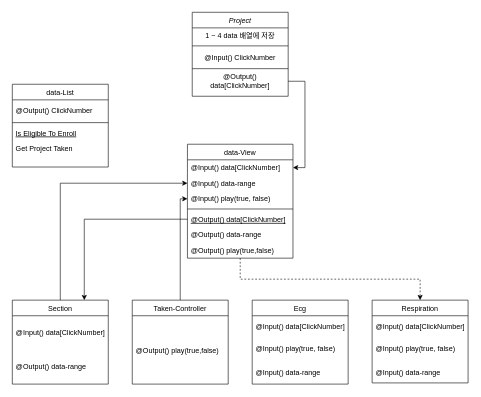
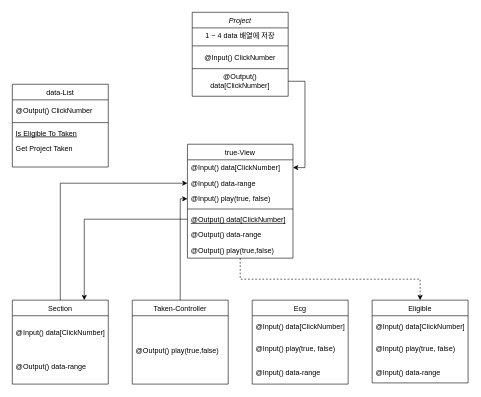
  <mxCell id="0" />
  <mxCell id="1" parent="0" />
  <mxCell id="2" value="Project" style="swimlane;fontStyle=2;align=center;verticalAlign=middle;childLayout=stackLayout;horizontal=1;startSize=26;horizontalStack=0;resizeParent=1;resizeLast=0;collapsible=1;marginBottom=0;rounded=0;shadow=0;strokeWidth=1;" parent="1" vertex="1"><mxGeometry x="320" y="20" width="160" height="140" as="geometry"><mxRectangle x="230" y="140" width="160" height="26" as="alternateBounds" /></mxGeometry></mxCell>
  <mxCell id="3" value="1 ~ 4 data 배열에 저장" style="text;align=center;verticalAlign=middle;spacingLeft=4;spacingRight=4;overflow=hidden;rotatable=0;points=[[0,0.5],[1,0.5]];portConstraint=eastwest;" parent="2" vertex="1"><mxGeometry y="26" width="160" height="26" as="geometry" /></mxCell>
  <mxCell id="4" value="" style="line;html=1;strokeWidth=1;align=left;verticalAlign=middle;spacingTop=-1;spacingLeft=3;spacingRight=3;rotatable=0;labelPosition=right;points=[];portConstraint=eastwest;" parent="2" vertex="1"><mxGeometry y="52" width="160" height="8" as="geometry" /></mxCell>
  <mxCell id="5" value="@Input() ClickNumber" style="text;align=center;verticalAlign=middle;spacingLeft=4;spacingRight=4;overflow=hidden;rotatable=0;points=[[0,0.5],[1,0.5]];portConstraint=eastwest;" parent="2" vertex="1"><mxGeometry y="60" width="160" height="30" as="geometry" /></mxCell>
  <mxCell id="6" value="@Output() data[ClickNumber]" style="text;html=1;strokeColor=none;fillColor=none;align=center;verticalAlign=middle;whiteSpace=wrap;rounded=0;" vertex="1" parent="2"><mxGeometry y="90" width="160" height="50" as="geometry" /></mxCell>
  <mxCell id="7" value="data-List" style="swimlane;fontStyle=0;align=center;verticalAlign=middle;childLayout=stackLayout;horizontal=1;startSize=26;horizontalStack=0;resizeParent=1;resizeLast=0;collapsible=1;marginBottom=0;rounded=0;shadow=0;strokeWidth=1;" vertex="1" parent="1"><mxGeometry x="20" y="140" width="160" height="138" as="geometry"><mxRectangle x="130" y="380" width="160" height="26" as="alternateBounds" /></mxGeometry></mxCell>
  <mxCell id="8" value="@Output() ClickNumber" style="text;align=left;verticalAlign=middle;spacingLeft=4;spacingRight=4;overflow=hidden;rotatable=0;points=[[0,0.5],[1,0.5]];portConstraint=eastwest;" vertex="1" parent="7"><mxGeometry y="26" width="160" height="34" as="geometry" /></mxCell>
  <mxCell id="9" value="" style="line;html=1;strokeWidth=1;align=left;verticalAlign=middle;spacingTop=-1;spacingLeft=3;spacingRight=3;rotatable=0;labelPosition=right;points=[];portConstraint=eastwest;" vertex="1" parent="7"><mxGeometry y="60" width="160" height="8" as="geometry" /></mxCell>
- <mxCell id="10" value="Is Eligible To Enroll" style="text;align=left;verticalAlign=middle;spacingLeft=4;spacingRight=4;overflow=hidden;rotatable=0;points=[[0,0.5],[1,0.5]];portConstraint=eastwest;fontStyle=4" vertex="1" parent="7"><mxGeometry y="68" width="160" height="26" as="geometry" /></mxCell>
+ <mxCell id="10" value="Is Eligible To Taken" style="text;align=left;verticalAlign=middle;spacingLeft=4;spacingRight=4;overflow=hidden;rotatable=0;points=[[0,0.5],[1,0.5]];portConstraint=eastwest;fontStyle=4" vertex="1" parent="7"><mxGeometry y="68" width="160" height="26" as="geometry" /></mxCell>
  <mxCell id="11" value="Get Project Taken" style="text;align=left;verticalAlign=middle;spacingLeft=4;spacingRight=4;overflow=hidden;rotatable=0;points=[[0,0.5],[1,0.5]];portConstraint=eastwest;" vertex="1" parent="7"><mxGeometry y="94" width="160" height="26" as="geometry" /></mxCell>
  <mxCell id="12" style="edgeStyle=orthogonalEdgeStyle;rounded=0;orthogonalLoop=1;jettySize=auto;html=1;exitX=0.5;exitY=0;exitDx=0;exitDy=0;entryX=0;entryY=0.5;entryDx=0;entryDy=0;" edge="1" parent="1" source="13" target="26"><mxGeometry relative="1" as="geometry"><Array as="points"><mxPoint x="100" y="305" /></Array></mxGeometry></mxCell>
  <mxCell id="13" value="Section" style="swimlane;fontStyle=0;align=center;verticalAlign=middle;childLayout=stackLayout;horizontal=1;startSize=26;horizontalStack=0;resizeParent=1;resizeLast=0;collapsible=1;marginBottom=0;rounded=0;shadow=0;strokeWidth=1;" vertex="1" parent="1"><mxGeometry x="20" y="500" width="160" height="140" as="geometry"><mxRectangle x="130" y="380" width="160" height="26" as="alternateBounds" /></mxGeometry></mxCell>
  <mxCell id="14" value="@Input() data[ClickNumber]" style="text;align=left;verticalAlign=middle;spacingLeft=4;spacingRight=4;overflow=hidden;rotatable=0;points=[[0,0.5],[1,0.5]];portConstraint=eastwest;" vertex="1" parent="13"><mxGeometry y="26" width="160" height="54" as="geometry" /></mxCell>
  <mxCell id="15" value="@Output() data-range" style="text;align=left;verticalAlign=middle;spacingLeft=4;spacingRight=4;overflow=hidden;rotatable=0;points=[[0,0.5],[1,0.5]];portConstraint=eastwest;" vertex="1" parent="13"><mxGeometry y="80" width="160" height="60" as="geometry" /></mxCell>
  <mxCell id="16" style="edgeStyle=orthogonalEdgeStyle;rounded=0;orthogonalLoop=1;jettySize=auto;html=1;exitX=0.5;exitY=0;exitDx=0;exitDy=0;entryX=0;entryY=0.5;entryDx=0;entryDy=0;" edge="1" parent="1" source="17" target="27"><mxGeometry relative="1" as="geometry"><Array as="points"><mxPoint x="300" y="331" /></Array></mxGeometry></mxCell>
  <mxCell id="17" value="Taken-Controller" style="swimlane;fontStyle=0;align=center;verticalAlign=middle;childLayout=stackLayout;horizontal=1;startSize=26;horizontalStack=0;resizeParent=1;resizeLast=0;collapsible=1;marginBottom=0;rounded=0;shadow=0;strokeWidth=1;" vertex="1" parent="1"><mxGeometry x="220" y="500" width="160" height="140" as="geometry"><mxRectangle x="130" y="380" width="160" height="26" as="alternateBounds" /></mxGeometry></mxCell>
  <mxCell id="18" value="@Output() play(true,false)" style="text;align=left;verticalAlign=middle;spacingLeft=4;spacingRight=4;overflow=hidden;rotatable=0;points=[[0,0.5],[1,0.5]];portConstraint=eastwest;" vertex="1" parent="17"><mxGeometry y="26" width="160" height="114" as="geometry" /></mxCell>
  <mxCell id="19" value="Ecg" style="swimlane;fontStyle=0;align=center;verticalAlign=middle;childLayout=stackLayout;horizontal=1;startSize=26;horizontalStack=0;resizeParent=1;resizeLast=0;collapsible=1;marginBottom=0;rounded=0;shadow=0;strokeWidth=1;" vertex="1" parent="1"><mxGeometry x="420" y="500" width="160" height="140" as="geometry"><mxRectangle x="130" y="380" width="160" height="26" as="alternateBounds" /></mxGeometry></mxCell>
  <mxCell id="20" value="@Input() data[ClickNumber]" style="text;align=left;verticalAlign=middle;spacingLeft=4;spacingRight=4;overflow=hidden;rotatable=0;points=[[0,0.5],[1,0.5]];portConstraint=eastwest;" vertex="1" parent="19"><mxGeometry y="26" width="160" height="34" as="geometry" /></mxCell>
  <mxCell id="21" value="@Input() play(true, false)" style="text;align=left;verticalAlign=middle;spacingLeft=4;spacingRight=4;overflow=hidden;rotatable=0;points=[[0,0.5],[1,0.5]];portConstraint=eastwest;rounded=0;shadow=0;html=0;" vertex="1" parent="19"><mxGeometry y="60" width="160" height="40" as="geometry" /></mxCell>
  <mxCell id="22" value="@Input() data-range" style="text;align=left;verticalAlign=middle;spacingLeft=4;spacingRight=4;overflow=hidden;rotatable=0;points=[[0,0.5],[1,0.5]];portConstraint=eastwest;rounded=0;shadow=0;html=0;" vertex="1" parent="19"><mxGeometry y="100" width="160" height="40" as="geometry" /></mxCell>
  <mxCell id="23" style="edgeStyle=orthogonalEdgeStyle;rounded=0;orthogonalLoop=1;jettySize=auto;html=1;exitX=0.5;exitY=1;exitDx=0;exitDy=0;entryX=0.5;entryY=0;entryDx=0;entryDy=0;dashed=1;" edge="1" parent="1" source="24" target="32"><mxGeometry relative="1" as="geometry" /></mxCell>
- <mxCell id="24" value="data-View" style="swimlane;fontStyle=0;align=center;verticalAlign=middle;childLayout=stackLayout;horizontal=1;startSize=26;horizontalStack=0;resizeParent=1;resizeLast=0;collapsible=1;marginBottom=0;rounded=0;shadow=0;strokeWidth=1;" vertex="1" parent="1"><mxGeometry x="312" y="240" width="176" height="190" as="geometry"><mxRectangle x="130" y="380" width="160" height="26" as="alternateBounds" /></mxGeometry></mxCell>
+ <mxCell id="24" value="true-View" style="swimlane;fontStyle=0;align=center;verticalAlign=middle;childLayout=stackLayout;horizontal=1;startSize=26;horizontalStack=0;resizeParent=1;resizeLast=0;collapsible=1;marginBottom=0;rounded=0;shadow=0;strokeWidth=1;" vertex="1" parent="1"><mxGeometry x="312" y="240" width="176" height="190" as="geometry"><mxRectangle x="130" y="380" width="160" height="26" as="alternateBounds" /></mxGeometry></mxCell>
  <mxCell id="25" value="@Input() data[ClickNumber]" style="text;align=left;verticalAlign=middle;spacingLeft=4;spacingRight=4;overflow=hidden;rotatable=0;points=[[0,0.5],[1,0.5]];portConstraint=eastwest;" vertex="1" parent="24"><mxGeometry y="26" width="176" height="26" as="geometry" /></mxCell>
  <mxCell id="26" value="@Input() data-range" style="text;align=left;verticalAlign=middle;spacingLeft=4;spacingRight=4;overflow=hidden;rotatable=0;points=[[0,0.5],[1,0.5]];portConstraint=eastwest;rounded=0;shadow=0;html=0;" vertex="1" parent="24"><mxGeometry y="52" width="176" height="26" as="geometry" /></mxCell>
  <mxCell id="27" value="@Input() play(true, false)" style="text;align=left;verticalAlign=middle;spacingLeft=4;spacingRight=4;overflow=hidden;rotatable=0;points=[[0,0.5],[1,0.5]];portConstraint=eastwest;rounded=0;shadow=0;html=0;" vertex="1" parent="24"><mxGeometry y="78" width="176" height="26" as="geometry" /></mxCell>
  <mxCell id="28" value="" style="line;html=1;strokeWidth=1;align=left;verticalAlign=middle;spacingTop=-1;spacingLeft=3;spacingRight=3;rotatable=0;labelPosition=right;points=[];portConstraint=eastwest;" vertex="1" parent="24"><mxGeometry y="104" width="176" height="8" as="geometry" /></mxCell>
  <mxCell id="29" value="@Output() data[ClickNumber]" style="text;align=left;verticalAlign=middle;spacingLeft=4;spacingRight=4;overflow=hidden;rotatable=0;points=[[0,0.5],[1,0.5]];portConstraint=eastwest;fontStyle=4" vertex="1" parent="24"><mxGeometry y="112" width="176" height="26" as="geometry" /></mxCell>
  <mxCell id="30" value="@Output() data-range" style="text;align=left;verticalAlign=middle;spacingLeft=4;spacingRight=4;overflow=hidden;rotatable=0;points=[[0,0.5],[1,0.5]];portConstraint=eastwest;" vertex="1" parent="24"><mxGeometry y="138" width="176" height="26" as="geometry" /></mxCell>
  <mxCell id="31" value="@Output() play(true,false)" style="text;align=left;verticalAlign=middle;spacingLeft=4;spacingRight=4;overflow=hidden;rotatable=0;points=[[0,0.5],[1,0.5]];portConstraint=eastwest;" vertex="1" parent="24"><mxGeometry y="164" width="176" height="26" as="geometry" /></mxCell>
- <mxCell id="32" value="Respiration" style="swimlane;fontStyle=0;align=center;verticalAlign=middle;childLayout=stackLayout;horizontal=1;startSize=26;horizontalStack=0;resizeParent=1;resizeLast=0;collapsible=1;marginBottom=0;rounded=0;shadow=0;strokeWidth=1;" vertex="1" parent="1"><mxGeometry x="620" y="500" width="160" height="138" as="geometry"><mxRectangle x="130" y="380" width="160" height="26" as="alternateBounds" /></mxGeometry></mxCell>
+ <mxCell id="32" value="Eligible" style="swimlane;fontStyle=0;align=center;verticalAlign=middle;childLayout=stackLayout;horizontal=1;startSize=26;horizontalStack=0;resizeParent=1;resizeLast=0;collapsible=1;marginBottom=0;rounded=0;shadow=0;strokeWidth=1;" vertex="1" parent="1"><mxGeometry x="620" y="500" width="160" height="138" as="geometry"><mxRectangle x="130" y="380" width="160" height="26" as="alternateBounds" /></mxGeometry></mxCell>
  <mxCell id="33" value="" style="line;html=1;strokeWidth=1;align=left;verticalAlign=middle;spacingTop=-1;spacingLeft=3;spacingRight=3;rotatable=0;labelPosition=right;points=[];portConstraint=eastwest;" vertex="1" parent="1"><mxGeometry x="320" y="110" width="160" height="8" as="geometry" /></mxCell>
  <mxCell id="34" value="@Input() data[ClickNumber]" style="text;align=left;verticalAlign=middle;spacingLeft=4;spacingRight=4;overflow=hidden;rotatable=0;points=[[0,0.5],[1,0.5]];portConstraint=eastwest;" vertex="1" parent="1"><mxGeometry x="620" y="526" width="160" height="34" as="geometry" /></mxCell>
  <mxCell id="35" value="@Input() play(true, false)" style="text;align=left;verticalAlign=middle;spacingLeft=4;spacingRight=4;overflow=hidden;rotatable=0;points=[[0,0.5],[1,0.5]];portConstraint=eastwest;rounded=0;shadow=0;html=0;" vertex="1" parent="1"><mxGeometry x="620" y="560" width="160" height="40" as="geometry" /></mxCell>
  <mxCell id="36" value="@Input() data-range" style="text;align=left;verticalAlign=middle;spacingLeft=4;spacingRight=4;overflow=hidden;rotatable=0;points=[[0,0.5],[1,0.5]];portConstraint=eastwest;rounded=0;shadow=0;html=0;" vertex="1" parent="1"><mxGeometry x="620" y="600" width="160" height="40" as="geometry" /></mxCell>
  <mxCell id="37" style="edgeStyle=orthogonalEdgeStyle;rounded=0;orthogonalLoop=1;jettySize=auto;html=1;exitX=1;exitY=0.5;exitDx=0;exitDy=0;entryX=1;entryY=0.5;entryDx=0;entryDy=0;" edge="1" parent="1" source="6" target="25"><mxGeometry relative="1" as="geometry" /></mxCell>
  <mxCell id="38" style="edgeStyle=orthogonalEdgeStyle;rounded=0;orthogonalLoop=1;jettySize=auto;html=1;exitX=0;exitY=0.5;exitDx=0;exitDy=0;entryX=0.75;entryY=0;entryDx=0;entryDy=0;" edge="1" parent="1" source="29" target="13"><mxGeometry relative="1" as="geometry" /></mxCell>
